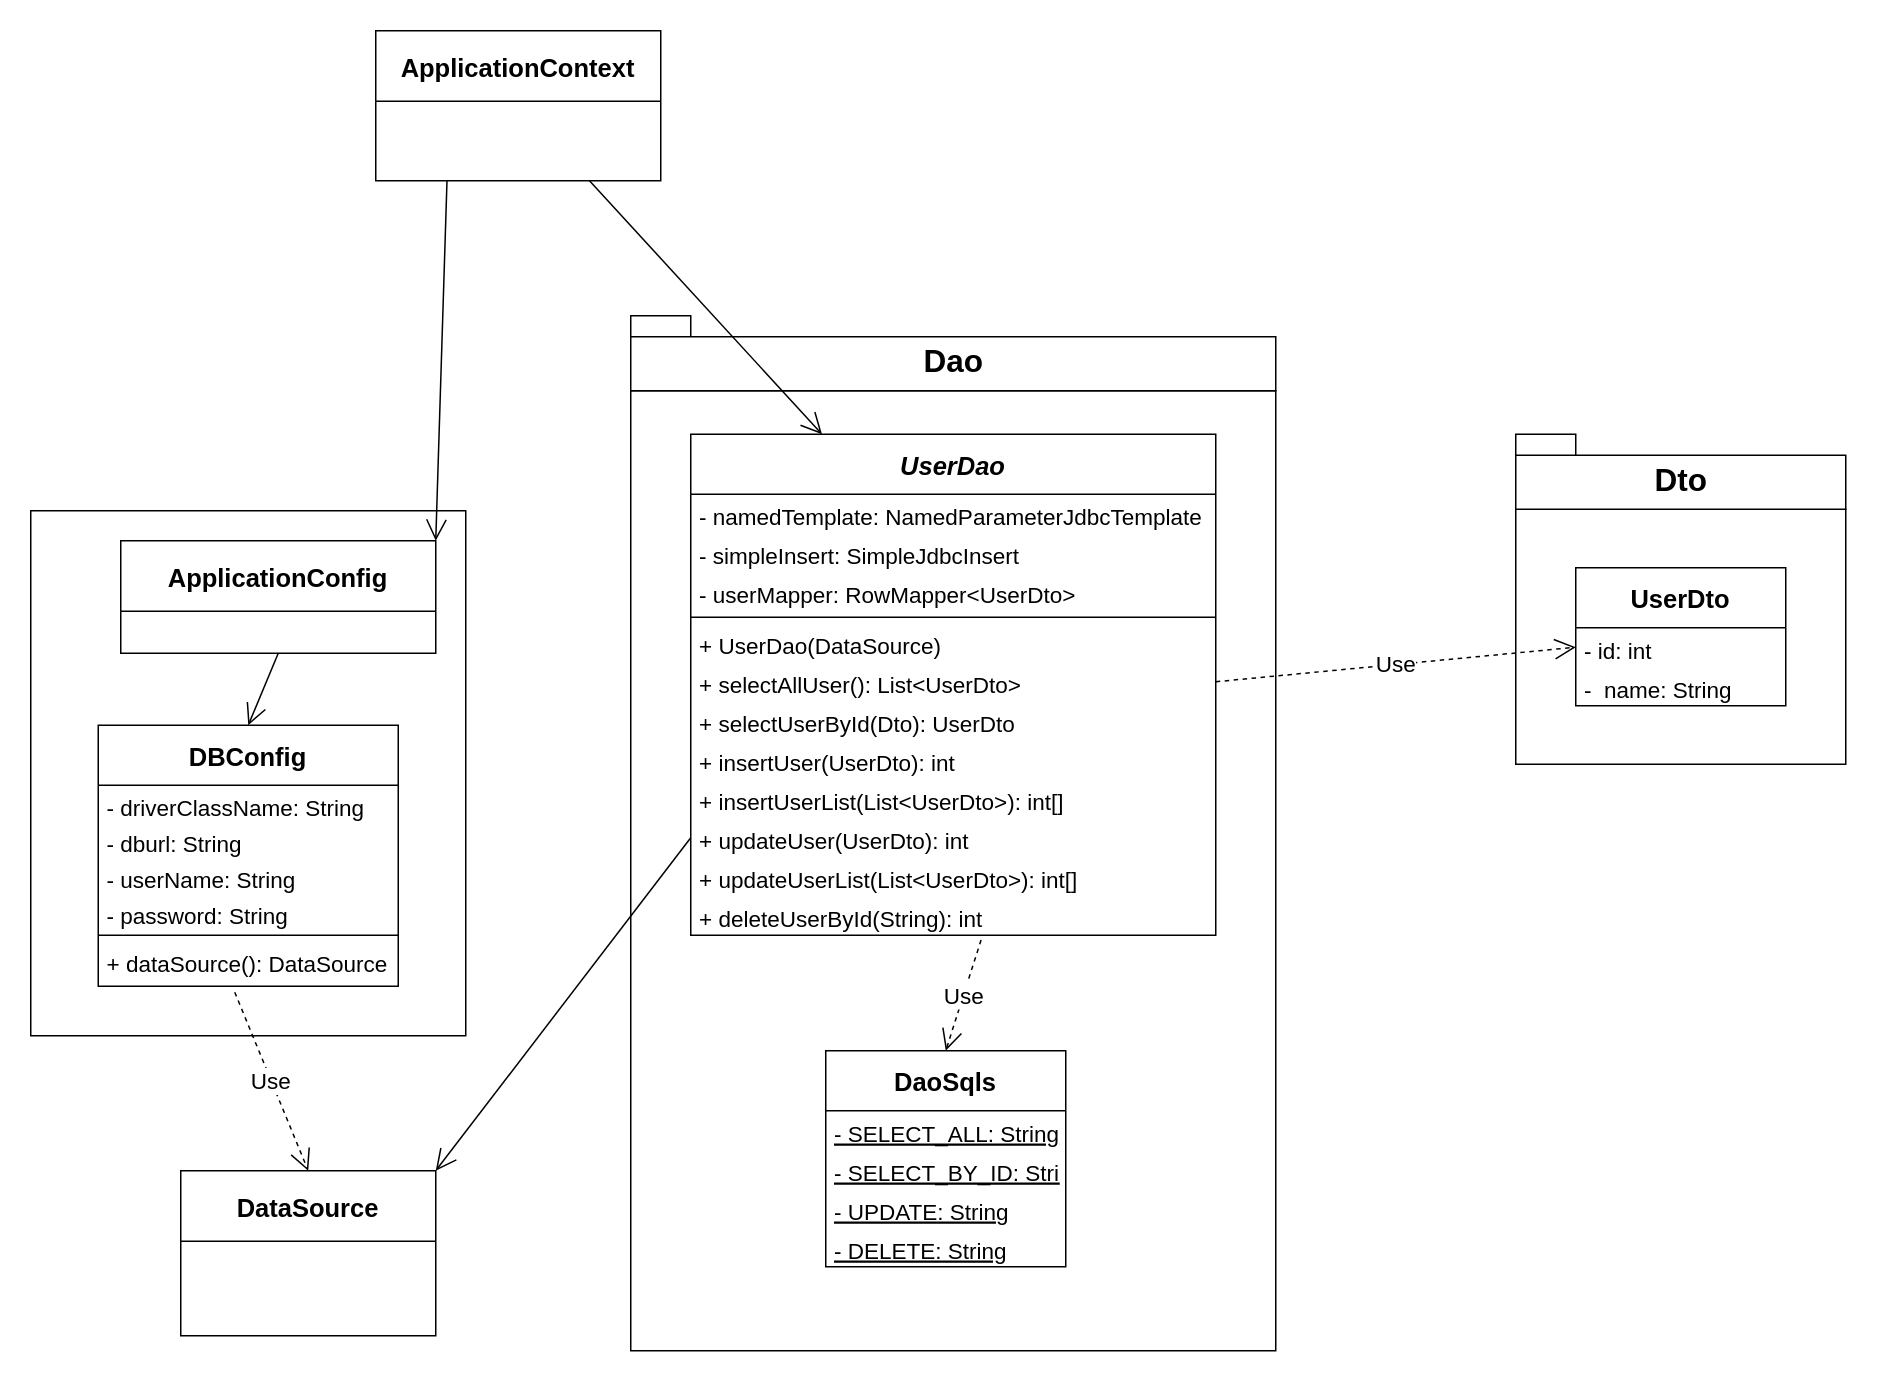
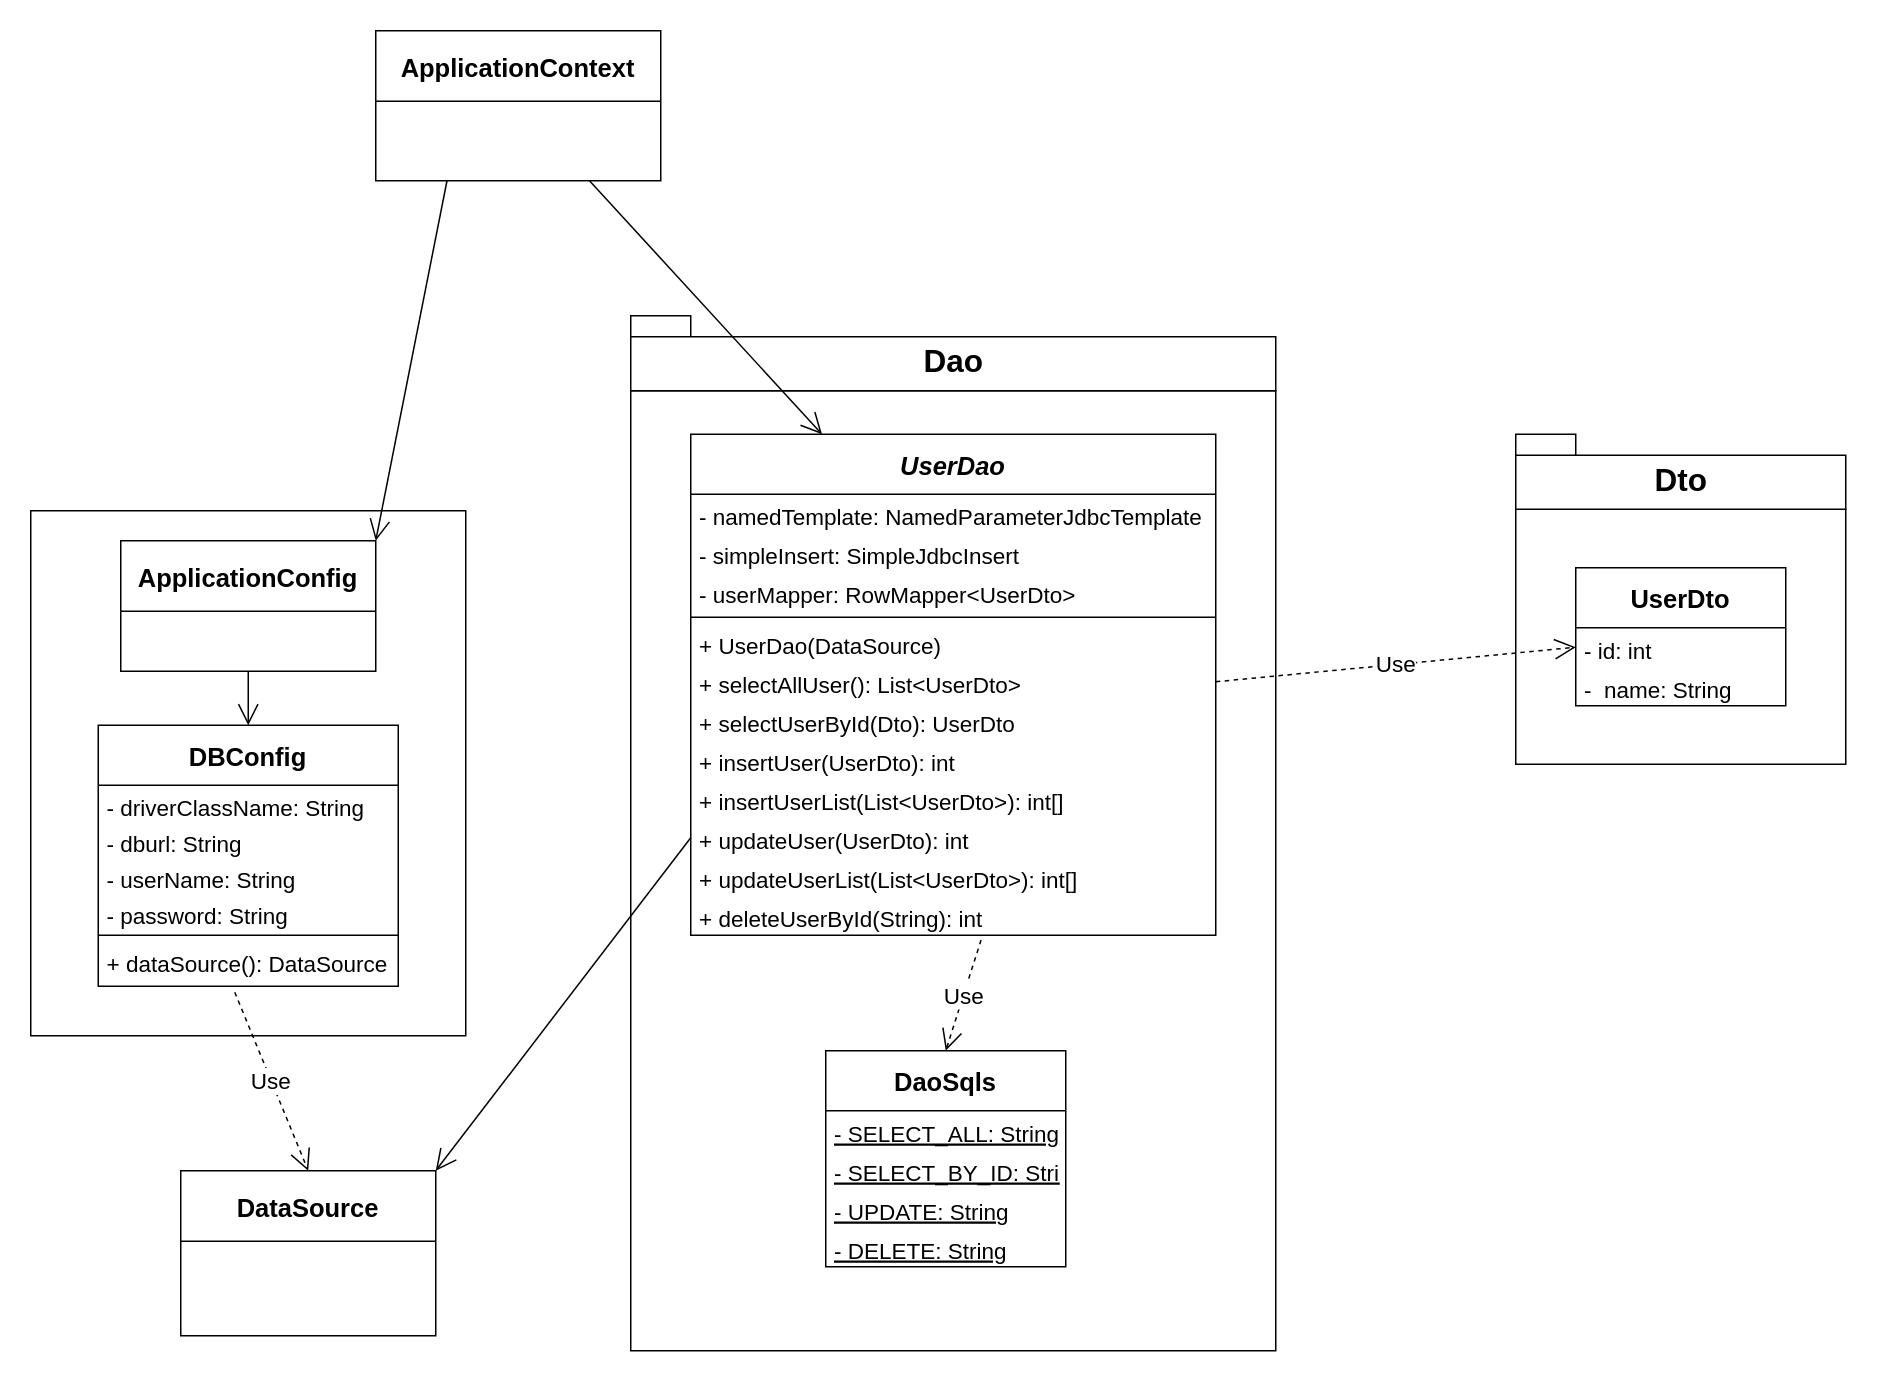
  <mxCell id="0" />
  <mxCell id="1" parent="0" />
  <mxCell id="2" value="" style="rounded=0;whiteSpace=wrap;html=1;" vertex="1" parent="1"><mxGeometry x="1010" y="339" width="220" height="170" as="geometry" /></mxCell>
  <mxCell id="3" value="" style="rounded=0;whiteSpace=wrap;html=1;" vertex="1" parent="1"><mxGeometry x="420" y="260" width="430" height="640" as="geometry" /></mxCell>
  <mxCell id="4" value="" style="rounded=0;whiteSpace=wrap;html=1;" vertex="1" parent="1"><mxGeometry x="20" y="340" width="290" height="350" as="geometry" /></mxCell>
  <mxCell id="5" value="UserDao" style="swimlane;fontStyle=3;align=center;verticalAlign=middle;childLayout=stackLayout;horizontal=1;startSize=40;horizontalStack=0;resizeParent=1;resizeLast=0;collapsible=1;marginBottom=0;rounded=0;shadow=0;strokeWidth=1;fontSize=17;" parent="1" vertex="1"><mxGeometry x="460" y="289" width="350" height="334" as="geometry"><mxRectangle x="230" y="140" width="160" height="26" as="alternateBounds" /></mxGeometry></mxCell>
  <mxCell id="6" value="- namedTemplate: NamedParameterJdbcTemplate" style="text;align=left;verticalAlign=top;spacingLeft=4;spacingRight=4;overflow=hidden;rotatable=0;points=[[0,0.5],[1,0.5]];portConstraint=eastwest;fontSize=15;" parent="5" vertex="1"><mxGeometry y="40" width="350" height="26" as="geometry" /></mxCell>
  <mxCell id="7" value="- simpleInsert: SimpleJdbcInsert" style="text;align=left;verticalAlign=top;spacingLeft=4;spacingRight=4;overflow=hidden;rotatable=0;points=[[0,0.5],[1,0.5]];portConstraint=eastwest;rounded=0;shadow=0;html=0;fontSize=15;" parent="5" vertex="1"><mxGeometry y="66" width="350" height="26" as="geometry" /></mxCell>
  <mxCell id="8" value="- userMapper: RowMapper&lt;UserDto&gt;" style="text;align=left;verticalAlign=top;spacingLeft=4;spacingRight=4;overflow=hidden;rotatable=0;points=[[0,0.5],[1,0.5]];portConstraint=eastwest;rounded=0;shadow=0;html=0;fontSize=15;" vertex="1" parent="5"><mxGeometry y="92" width="350" height="26" as="geometry" /></mxCell>
  <mxCell id="9" value="" style="line;html=1;strokeWidth=1;align=left;verticalAlign=middle;spacingTop=-1;spacingLeft=3;spacingRight=3;rotatable=0;labelPosition=right;points=[];portConstraint=eastwest;" parent="5" vertex="1"><mxGeometry y="118" width="350" height="8" as="geometry" /></mxCell>
  <mxCell id="10" value="+ UserDao(DataSource)" style="text;align=left;verticalAlign=top;spacingLeft=4;spacingRight=4;overflow=hidden;rotatable=0;points=[[0,0.5],[1,0.5]];portConstraint=eastwest;fontSize=15;" parent="5" vertex="1"><mxGeometry y="126" width="350" height="26" as="geometry" /></mxCell>
  <mxCell id="11" value="+ selectAllUser(): List&lt;UserDto&gt;" style="text;align=left;verticalAlign=top;spacingLeft=4;spacingRight=4;overflow=hidden;rotatable=0;points=[[0,0.5],[1,0.5]];portConstraint=eastwest;fontSize=15;" vertex="1" parent="5"><mxGeometry y="152" width="350" height="26" as="geometry" /></mxCell>
  <mxCell id="12" value="+ selectUserById(Dto): UserDto" style="text;align=left;verticalAlign=top;spacingLeft=4;spacingRight=4;overflow=hidden;rotatable=0;points=[[0,0.5],[1,0.5]];portConstraint=eastwest;fontSize=15;" vertex="1" parent="5"><mxGeometry y="178" width="350" height="26" as="geometry" /></mxCell>
  <mxCell id="13" value="+ insertUser(UserDto): int" style="text;align=left;verticalAlign=top;spacingLeft=4;spacingRight=4;overflow=hidden;rotatable=0;points=[[0,0.5],[1,0.5]];portConstraint=eastwest;fontSize=15;" vertex="1" parent="5"><mxGeometry y="204" width="350" height="26" as="geometry" /></mxCell>
  <mxCell id="14" value="+ insertUserList(List&lt;UserDto&gt;): int[]" style="text;align=left;verticalAlign=top;spacingLeft=4;spacingRight=4;overflow=hidden;rotatable=0;points=[[0,0.5],[1,0.5]];portConstraint=eastwest;fontSize=15;" vertex="1" parent="5"><mxGeometry y="230" width="350" height="26" as="geometry" /></mxCell>
  <mxCell id="15" value="+ updateUser(UserDto): int" style="text;align=left;verticalAlign=top;spacingLeft=4;spacingRight=4;overflow=hidden;rotatable=0;points=[[0,0.5],[1,0.5]];portConstraint=eastwest;fontSize=15;" vertex="1" parent="5"><mxGeometry y="256" width="350" height="26" as="geometry" /></mxCell>
  <mxCell id="16" value="+ updateUserList(List&lt;UserDto&gt;): int[]" style="text;align=left;verticalAlign=top;spacingLeft=4;spacingRight=4;overflow=hidden;rotatable=0;points=[[0,0.5],[1,0.5]];portConstraint=eastwest;fontSize=15;" vertex="1" parent="5"><mxGeometry y="282" width="350" height="26" as="geometry" /></mxCell>
  <mxCell id="17" value="+ deleteUserById(String): int" style="text;align=left;verticalAlign=top;spacingLeft=4;spacingRight=4;overflow=hidden;rotatable=0;points=[[0,0.5],[1,0.5]];portConstraint=eastwest;fontSize=15;" vertex="1" parent="5"><mxGeometry y="308" width="350" height="26" as="geometry" /></mxCell>
  <mxCell id="18" value="DBConfig" style="swimlane;fontStyle=1;align=center;verticalAlign=middle;childLayout=stackLayout;horizontal=1;startSize=40;horizontalStack=0;resizeParent=1;resizeParentMax=0;resizeLast=0;collapsible=1;marginBottom=0;fontSize=17;" vertex="1" parent="1"><mxGeometry x="65" y="483" width="200" height="174" as="geometry" /></mxCell>
  <mxCell id="19" value="- driverClassName: String" style="text;strokeColor=none;fillColor=none;align=left;verticalAlign=top;spacingLeft=4;spacingRight=4;overflow=hidden;rotatable=0;points=[[0,0.5],[1,0.5]];portConstraint=eastwest;fontSize=15;" vertex="1" parent="18"><mxGeometry y="40" width="200" height="24" as="geometry" /></mxCell>
  <mxCell id="20" value="- dburl: String" style="text;strokeColor=none;fillColor=none;align=left;verticalAlign=top;spacingLeft=4;spacingRight=4;overflow=hidden;rotatable=0;points=[[0,0.5],[1,0.5]];portConstraint=eastwest;fontSize=15;" vertex="1" parent="18"><mxGeometry y="64" width="200" height="24" as="geometry" /></mxCell>
  <mxCell id="21" value="- userName: String" style="text;strokeColor=none;fillColor=none;align=left;verticalAlign=top;spacingLeft=4;spacingRight=4;overflow=hidden;rotatable=0;points=[[0,0.5],[1,0.5]];portConstraint=eastwest;fontSize=15;" vertex="1" parent="18"><mxGeometry y="88" width="200" height="24" as="geometry" /></mxCell>
  <mxCell id="22" value="- password: String" style="text;strokeColor=none;fillColor=none;align=left;verticalAlign=top;spacingLeft=4;spacingRight=4;overflow=hidden;rotatable=0;points=[[0,0.5],[1,0.5]];portConstraint=eastwest;fontSize=15;" vertex="1" parent="18"><mxGeometry y="112" width="200" height="24" as="geometry" /></mxCell>
  <mxCell id="23" value="" style="line;strokeWidth=1;fillColor=none;align=left;verticalAlign=middle;spacingTop=-1;spacingLeft=3;spacingRight=3;rotatable=0;labelPosition=right;points=[];portConstraint=eastwest;" vertex="1" parent="18"><mxGeometry y="136" width="200" height="8" as="geometry" /></mxCell>
  <mxCell id="24" value="+ dataSource(): DataSource" style="text;strokeColor=none;fillColor=none;align=left;verticalAlign=top;spacingLeft=4;spacingRight=4;overflow=hidden;rotatable=0;points=[[0,0.5],[1,0.5]];portConstraint=eastwest;fontSize=15;" vertex="1" parent="18"><mxGeometry y="144" width="200" height="30" as="geometry" /></mxCell>
- <mxCell id="25" value="ApplicationConfig" style="swimlane;fontStyle=1;childLayout=stackLayout;horizontal=1;startSize=47;fillColor=none;horizontalStack=0;resizeParent=1;resizeParentMax=0;resizeLast=0;collapsible=1;marginBottom=0;fontSize=17;" vertex="1" parent="1"><mxGeometry x="80" y="360" width="210" height="75" as="geometry" /></mxCell>
+ <mxCell id="25" value="ApplicationConfig" style="swimlane;fontStyle=1;childLayout=stackLayout;horizontal=1;startSize=47;fillColor=none;horizontalStack=0;resizeParent=1;resizeParentMax=0;resizeLast=0;collapsible=1;marginBottom=0;fontSize=17;" vertex="1" parent="1"><mxGeometry x="80" y="360" width="170" height="87" as="geometry" /></mxCell>
  <mxCell id="26" value="" style="endArrow=open;endFill=1;endSize=12;html=1;exitX=0.5;exitY=1;exitDx=0;exitDy=0;entryX=0.5;entryY=0;entryDx=0;entryDy=0;" edge="1" parent="1" source="25" target="18"><mxGeometry width="160" relative="1" as="geometry"><mxPoint x="170" y="100" as="sourcePoint" /><mxPoint x="330" y="100" as="targetPoint" /></mxGeometry></mxCell>
  <mxCell id="27" style="edgeStyle=orthogonalEdgeStyle;rounded=0;orthogonalLoop=1;jettySize=auto;html=1;exitX=0.5;exitY=1;exitDx=0;exitDy=0;" edge="1" parent="1" source="4" target="4"><mxGeometry relative="1" as="geometry" /></mxCell>
  <mxCell id="28" value="&lt;font style=&quot;font-size: 21px&quot;&gt;Dto&lt;/font&gt;" style="shape=folder;fontStyle=1;spacingTop=10;tabWidth=40;tabHeight=14;tabPosition=left;html=1;" vertex="1" parent="1"><mxGeometry x="1010" y="289" width="220" height="50" as="geometry" /></mxCell>
  <mxCell id="29" value="&lt;font style=&quot;font-size: 21px&quot;&gt;Dao&lt;/font&gt;" style="shape=folder;fontStyle=1;spacingTop=10;tabWidth=40;tabHeight=14;tabPosition=left;html=1;" vertex="1" parent="1"><mxGeometry x="420" y="210" width="430" height="50" as="geometry" /></mxCell>
  <mxCell id="30" value="UserDto" style="swimlane;fontStyle=1;childLayout=stackLayout;horizontal=1;startSize=40;fillColor=none;horizontalStack=0;resizeParent=1;resizeParentMax=0;resizeLast=0;collapsible=1;marginBottom=0;fontSize=17;" vertex="1" parent="1"><mxGeometry x="1050" y="378" width="140" height="92" as="geometry" /></mxCell>
  <mxCell id="31" value="- id: int" style="text;strokeColor=none;fillColor=none;align=left;verticalAlign=top;spacingLeft=4;spacingRight=4;overflow=hidden;rotatable=0;points=[[0,0.5],[1,0.5]];portConstraint=eastwest;fontSize=15;" vertex="1" parent="30"><mxGeometry y="40" width="140" height="26" as="geometry" /></mxCell>
  <mxCell id="32" value="-  name: String" style="text;strokeColor=none;fillColor=none;align=left;verticalAlign=top;spacingLeft=4;spacingRight=4;overflow=hidden;rotatable=0;points=[[0,0.5],[1,0.5]];portConstraint=eastwest;fontSize=15;" vertex="1" parent="30"><mxGeometry y="66" width="140" height="26" as="geometry" /></mxCell>
  <mxCell id="33" value="DaoSqls" style="swimlane;fontStyle=1;childLayout=stackLayout;horizontal=1;startSize=40;fillColor=none;horizontalStack=0;resizeParent=1;resizeParentMax=0;resizeLast=0;collapsible=1;marginBottom=0;fontSize=17;" vertex="1" parent="1"><mxGeometry x="550" y="700" width="160" height="144" as="geometry" /></mxCell>
  <mxCell id="34" value="- SELECT_ALL: String" style="text;strokeColor=none;fillColor=none;align=left;verticalAlign=top;spacingLeft=4;spacingRight=4;overflow=hidden;rotatable=0;points=[[0,0.5],[1,0.5]];portConstraint=eastwest;fontStyle=4;fontSize=15;" vertex="1" parent="33"><mxGeometry y="40" width="160" height="26" as="geometry" /></mxCell>
  <mxCell id="35" value="- SELECT_BY_ID: String" style="text;strokeColor=none;fillColor=none;align=left;verticalAlign=top;spacingLeft=4;spacingRight=4;overflow=hidden;rotatable=0;points=[[0,0.5],[1,0.5]];portConstraint=eastwest;fontStyle=4;fontSize=15;" vertex="1" parent="33"><mxGeometry y="66" width="160" height="26" as="geometry" /></mxCell>
  <mxCell id="36" value="- UPDATE: String" style="text;strokeColor=none;fillColor=none;align=left;verticalAlign=top;spacingLeft=4;spacingRight=4;overflow=hidden;rotatable=0;points=[[0,0.5],[1,0.5]];portConstraint=eastwest;fontStyle=4;fontSize=15;" vertex="1" parent="33"><mxGeometry y="92" width="160" height="26" as="geometry" /></mxCell>
  <mxCell id="37" value="- DELETE: String" style="text;strokeColor=none;fillColor=none;align=left;verticalAlign=top;spacingLeft=4;spacingRight=4;overflow=hidden;rotatable=0;points=[[0,0.5],[1,0.5]];portConstraint=eastwest;fontStyle=4;fontSize=15;" vertex="1" parent="33"><mxGeometry y="118" width="160" height="26" as="geometry" /></mxCell>
  <mxCell id="38" value="Use" style="endArrow=open;endSize=12;dashed=1;html=1;fontSize=15;exitX=0.553;exitY=1.123;exitDx=0;exitDy=0;exitPerimeter=0;entryX=0.5;entryY=0;entryDx=0;entryDy=0;" edge="1" parent="1" source="17" target="33"><mxGeometry width="160" relative="1" as="geometry"><mxPoint x="400" y="390" as="sourcePoint" /><mxPoint x="560" y="390" as="targetPoint" /></mxGeometry></mxCell>
  <mxCell id="39" value="Use" style="endArrow=open;endSize=12;dashed=1;html=1;fontSize=15;exitX=1;exitY=0.5;exitDx=0;exitDy=0;entryX=0;entryY=0.5;entryDx=0;entryDy=0;" edge="1" parent="1" source="11" target="31"><mxGeometry width="160" relative="1" as="geometry"><mxPoint x="623.55" y="417.198" as="sourcePoint" /><mxPoint x="630" y="520" as="targetPoint" /></mxGeometry></mxCell>
  <mxCell id="40" value="DataSource" style="swimlane;fontStyle=1;childLayout=stackLayout;horizontal=1;startSize=47;fillColor=none;horizontalStack=0;resizeParent=1;resizeParentMax=0;resizeLast=0;collapsible=1;marginBottom=0;fontSize=17;" vertex="1" parent="1"><mxGeometry x="120" y="780" width="170" height="110" as="geometry" /></mxCell>
  <mxCell id="41" value="ApplicationContext" style="swimlane;fontStyle=1;childLayout=stackLayout;horizontal=1;startSize=47;fillColor=none;horizontalStack=0;resizeParent=1;resizeParentMax=0;resizeLast=0;collapsible=1;marginBottom=0;fontSize=17;" vertex="1" parent="1"><mxGeometry x="250" y="20" width="190" height="100" as="geometry" /></mxCell>
  <mxCell id="42" value="Use" style="endArrow=open;endSize=12;dashed=1;html=1;fontSize=15;exitX=0.455;exitY=1.133;exitDx=0;exitDy=0;exitPerimeter=0;entryX=0.5;entryY=0;entryDx=0;entryDy=0;" edge="1" parent="1" source="24" target="40"><mxGeometry width="160" relative="1" as="geometry"><mxPoint x="500" y="340" as="sourcePoint" /><mxPoint x="660" y="340" as="targetPoint" /></mxGeometry></mxCell>
  <mxCell id="43" value="" style="endArrow=open;endFill=1;endSize=12;html=1;fontSize=15;exitX=0;exitY=0.5;exitDx=0;exitDy=0;entryX=1;entryY=0;entryDx=0;entryDy=0;" edge="1" parent="1" source="15" target="40"><mxGeometry width="160" relative="1" as="geometry"><mxPoint x="500" y="340" as="sourcePoint" /><mxPoint x="660" y="340" as="targetPoint" /></mxGeometry></mxCell>
  <mxCell id="44" value="" style="endArrow=open;endFill=1;endSize=12;html=1;fontSize=15;exitX=0.75;exitY=1;exitDx=0;exitDy=0;entryX=0.25;entryY=0;entryDx=0;entryDy=0;" edge="1" parent="1" source="41" target="5"><mxGeometry width="160" relative="1" as="geometry"><mxPoint x="500" y="390" as="sourcePoint" /><mxPoint x="660" y="390" as="targetPoint" /></mxGeometry></mxCell>
  <mxCell id="45" value="" style="endArrow=open;endFill=1;endSize=12;html=1;fontSize=15;exitX=0.25;exitY=1;exitDx=0;exitDy=0;entryX=1;entryY=0;entryDx=0;entryDy=0;" edge="1" parent="1" source="41" target="25"><mxGeometry width="160" relative="1" as="geometry"><mxPoint x="500" y="390" as="sourcePoint" /><mxPoint x="660" y="390" as="targetPoint" /></mxGeometry></mxCell>
